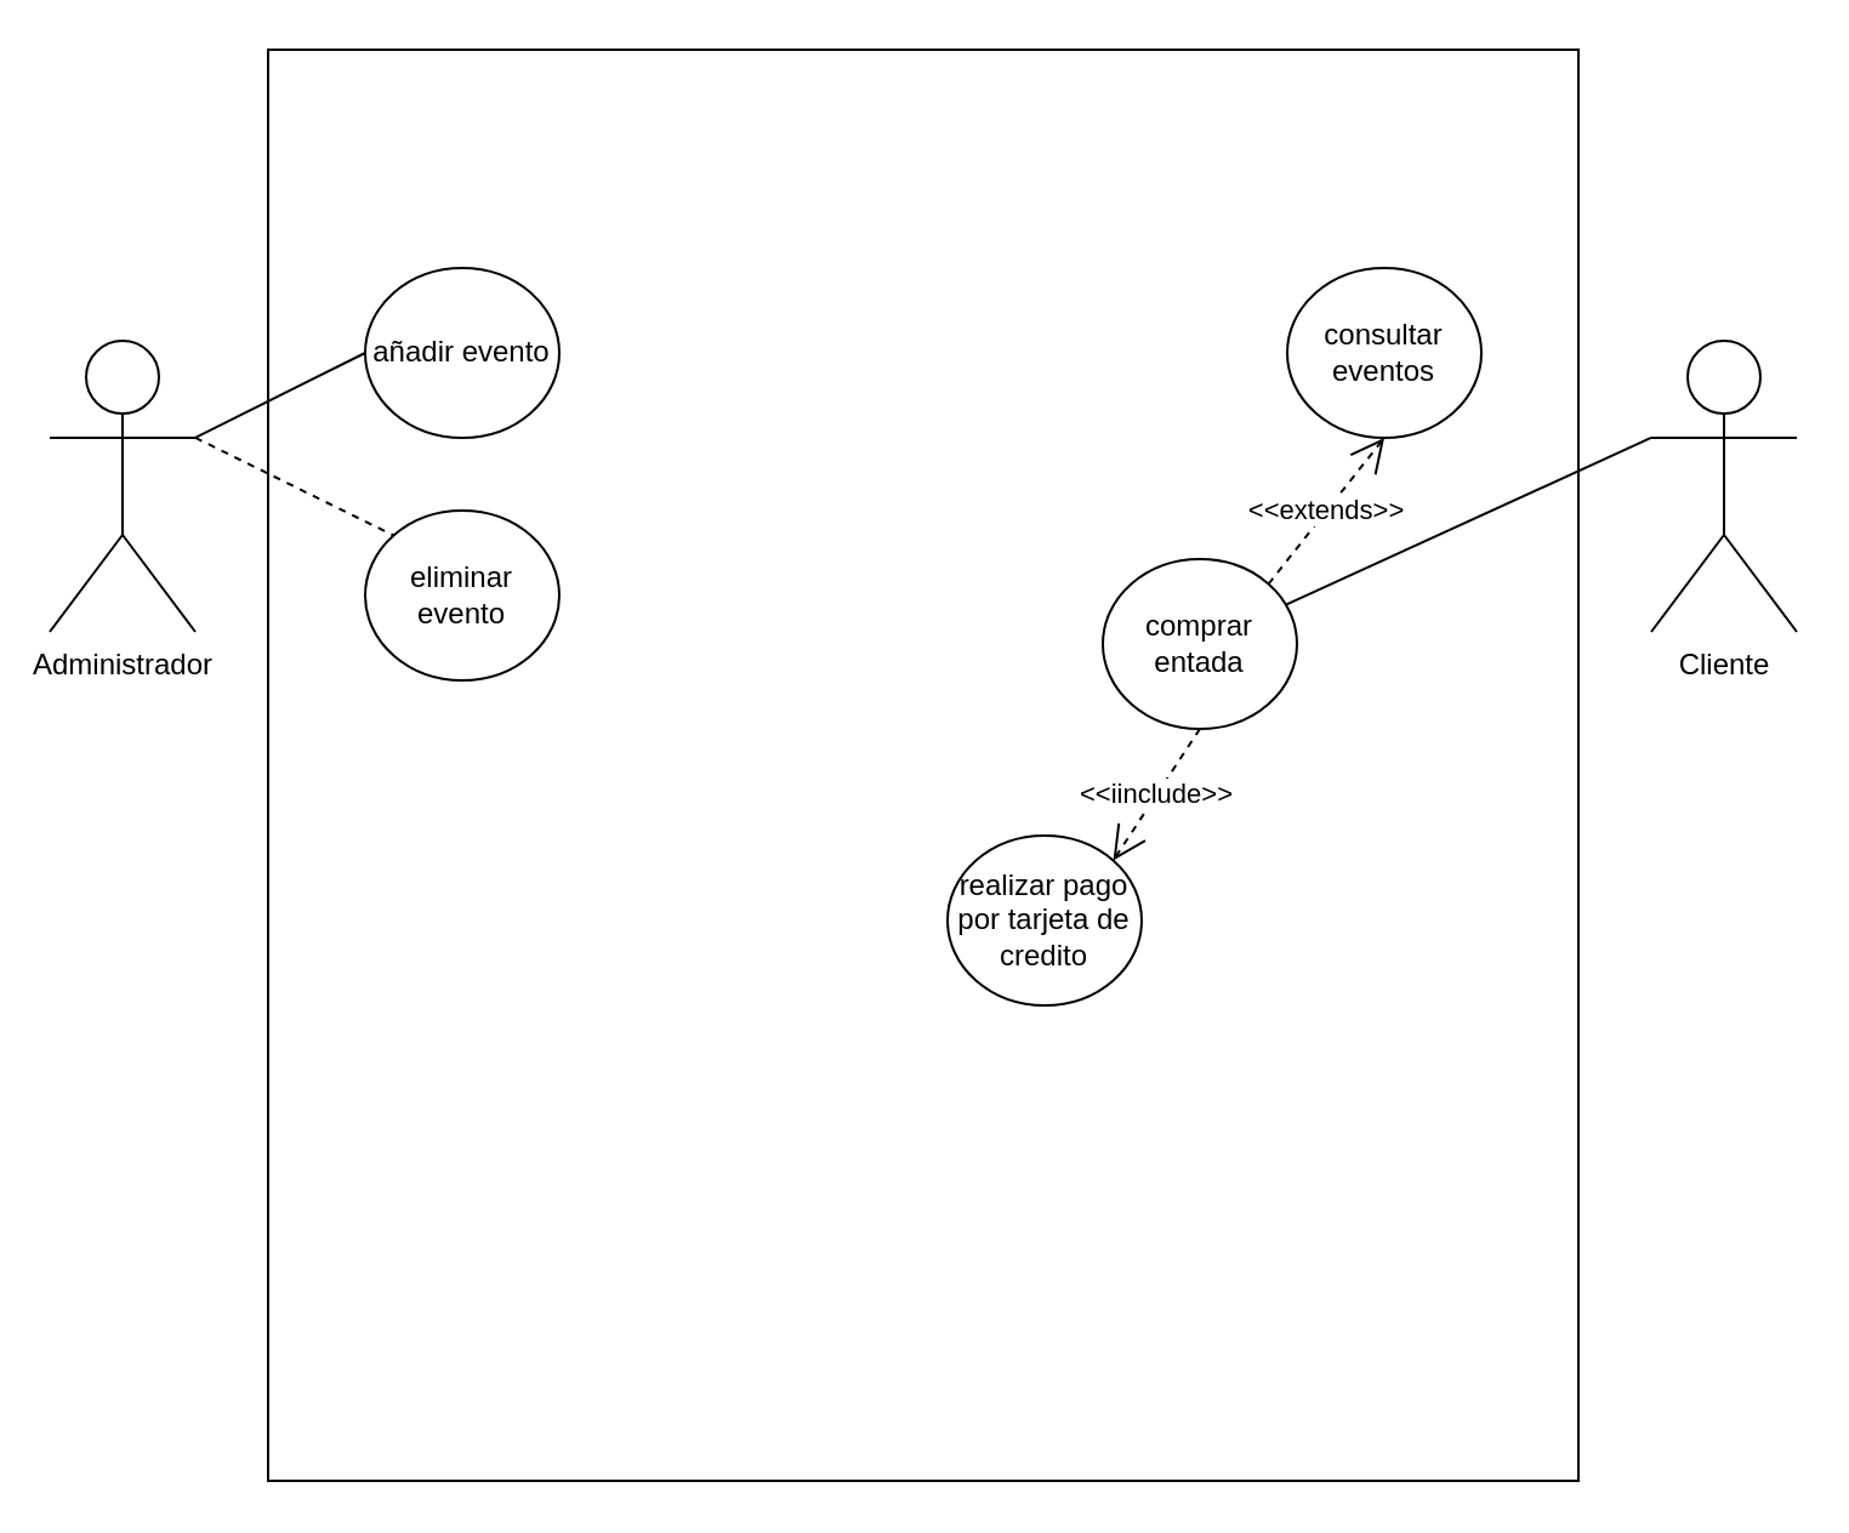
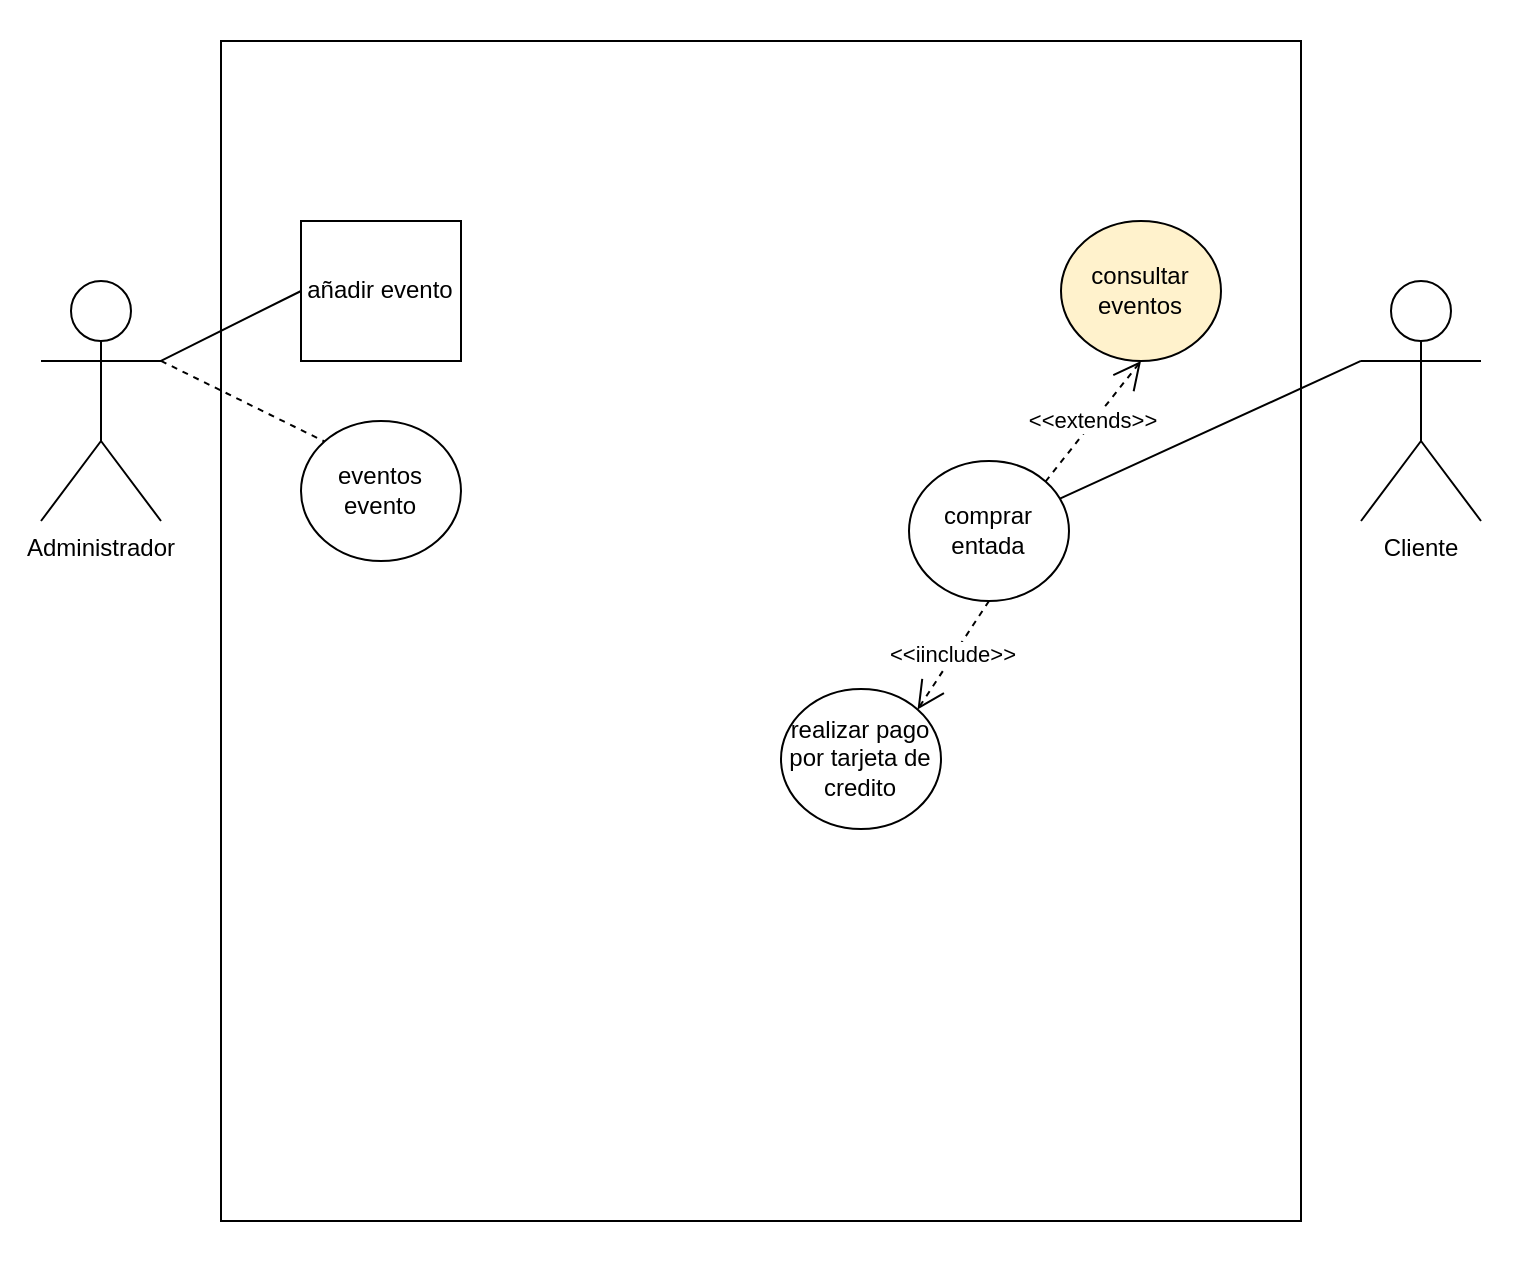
  <mxCell id="0" />
  <mxCell id="1" parent="0" />
  <mxCell id="2" value="" style="rounded=0;whiteSpace=wrap;html=1;" vertex="1" parent="1"><mxGeometry x="110" y="20" width="540" height="590" as="geometry" /></mxCell>
  <mxCell id="3" value="Administrador" style="shape=umlActor;verticalLabelPosition=bottom;verticalAlign=top;html=1;outlineConnect=0;" vertex="1" parent="1"><mxGeometry x="20" y="140" width="60" height="120" as="geometry" /></mxCell>
- <mxCell id="4" value="añadir evento" style="ellipse;whiteSpace=wrap;html=1;" vertex="1" parent="1"><mxGeometry x="150" y="110" width="80" height="70" as="geometry" /></mxCell>
- <mxCell id="5" value="eliminar evento" style="ellipse;whiteSpace=wrap;html=1;" vertex="1" parent="1"><mxGeometry x="150" y="210" width="80" height="70" as="geometry" /></mxCell>
+ <mxCell id="4" value="añadir evento" style="whiteSpace=wrap;html=1;rounded=0;" vertex="1" parent="1"><mxGeometry x="150" y="110" width="80" height="70" as="geometry" /></mxCell>
+ <mxCell id="5" value="eventos evento" style="ellipse;whiteSpace=wrap;html=1;" vertex="1" parent="1"><mxGeometry x="150" y="210" width="80" height="70" as="geometry" /></mxCell>
  <mxCell id="6" value="Cliente" style="shape=umlActor;verticalLabelPosition=bottom;verticalAlign=top;html=1;outlineConnect=0;" vertex="1" parent="1"><mxGeometry x="680" y="140" width="60" height="120" as="geometry" /></mxCell>
- <mxCell id="7" value="consultar eventos" style="ellipse;whiteSpace=wrap;html=1;" vertex="1" parent="1"><mxGeometry x="530" y="110" width="80" height="70" as="geometry" /></mxCell>
+ <mxCell id="7" value="consultar eventos" style="ellipse;whiteSpace=wrap;html=1;fillColor=#fff2cc;" vertex="1" parent="1"><mxGeometry x="530" y="110" width="80" height="70" as="geometry" /></mxCell>
  <mxCell id="8" value="comprar entada" style="ellipse;whiteSpace=wrap;html=1;" vertex="1" parent="1"><mxGeometry x="454" y="230" width="80" height="70" as="geometry" /></mxCell>
  <mxCell id="9" value="realizar pago por tarjeta de credito" style="ellipse;whiteSpace=wrap;html=1;" vertex="1" parent="1"><mxGeometry x="390" y="344" width="80" height="70" as="geometry" /></mxCell>
  <mxCell id="10" value="&amp;lt;&amp;lt;extends&amp;gt;&amp;gt;" style="endArrow=open;endSize=12;dashed=1;html=1;rounded=0;exitX=1;exitY=0;exitDx=0;exitDy=0;entryX=0.5;entryY=1;entryDx=0;entryDy=0;" edge="1" parent="1" source="8" target="7"><mxGeometry width="160" relative="1" as="geometry"><mxPoint x="300" y="420" as="sourcePoint" /><mxPoint x="460" y="420" as="targetPoint" /></mxGeometry></mxCell>
  <mxCell id="11" value="&amp;lt;&amp;lt;iinclude&amp;gt;&amp;gt;" style="endArrow=open;endSize=12;dashed=1;html=1;rounded=0;entryX=1;entryY=0;entryDx=0;entryDy=0;exitX=0.5;exitY=1;exitDx=0;exitDy=0;" edge="1" parent="1" source="8" target="9"><mxGeometry width="160" relative="1" as="geometry"><mxPoint x="300" y="420" as="sourcePoint" /><mxPoint x="460" y="420" as="targetPoint" /></mxGeometry></mxCell>
  <mxCell id="12" value="" style="endArrow=none;html=1;rounded=0;exitX=1;exitY=0.333;exitDx=0;exitDy=0;exitPerimeter=0;entryX=0;entryY=0.5;entryDx=0;entryDy=0;" edge="1" parent="1" source="3" target="4"><mxGeometry width="50" height="50" relative="1" as="geometry"><mxPoint x="350" y="440" as="sourcePoint" /><mxPoint x="400" y="390" as="targetPoint" /></mxGeometry></mxCell>
  <mxCell id="13" value="" style="endArrow=none;html=1;rounded=0;exitX=1;exitY=0.333;exitDx=0;exitDy=0;exitPerimeter=0;entryX=0;entryY=0;entryDx=0;entryDy=0;dashed=1;" edge="1" parent="1" source="3" target="5"><mxGeometry width="50" height="50" relative="1" as="geometry"><mxPoint x="90" y="190" as="sourcePoint" /><mxPoint x="160" y="155" as="targetPoint" /></mxGeometry></mxCell>
  <mxCell id="14" value="" style="endArrow=none;html=1;rounded=0;exitX=0;exitY=0.333;exitDx=0;exitDy=0;exitPerimeter=0;" edge="1" parent="1" source="6" target="8"><mxGeometry width="50" height="50" relative="1" as="geometry"><mxPoint x="90" y="190" as="sourcePoint" /><mxPoint x="172" y="230" as="targetPoint" /></mxGeometry></mxCell>
